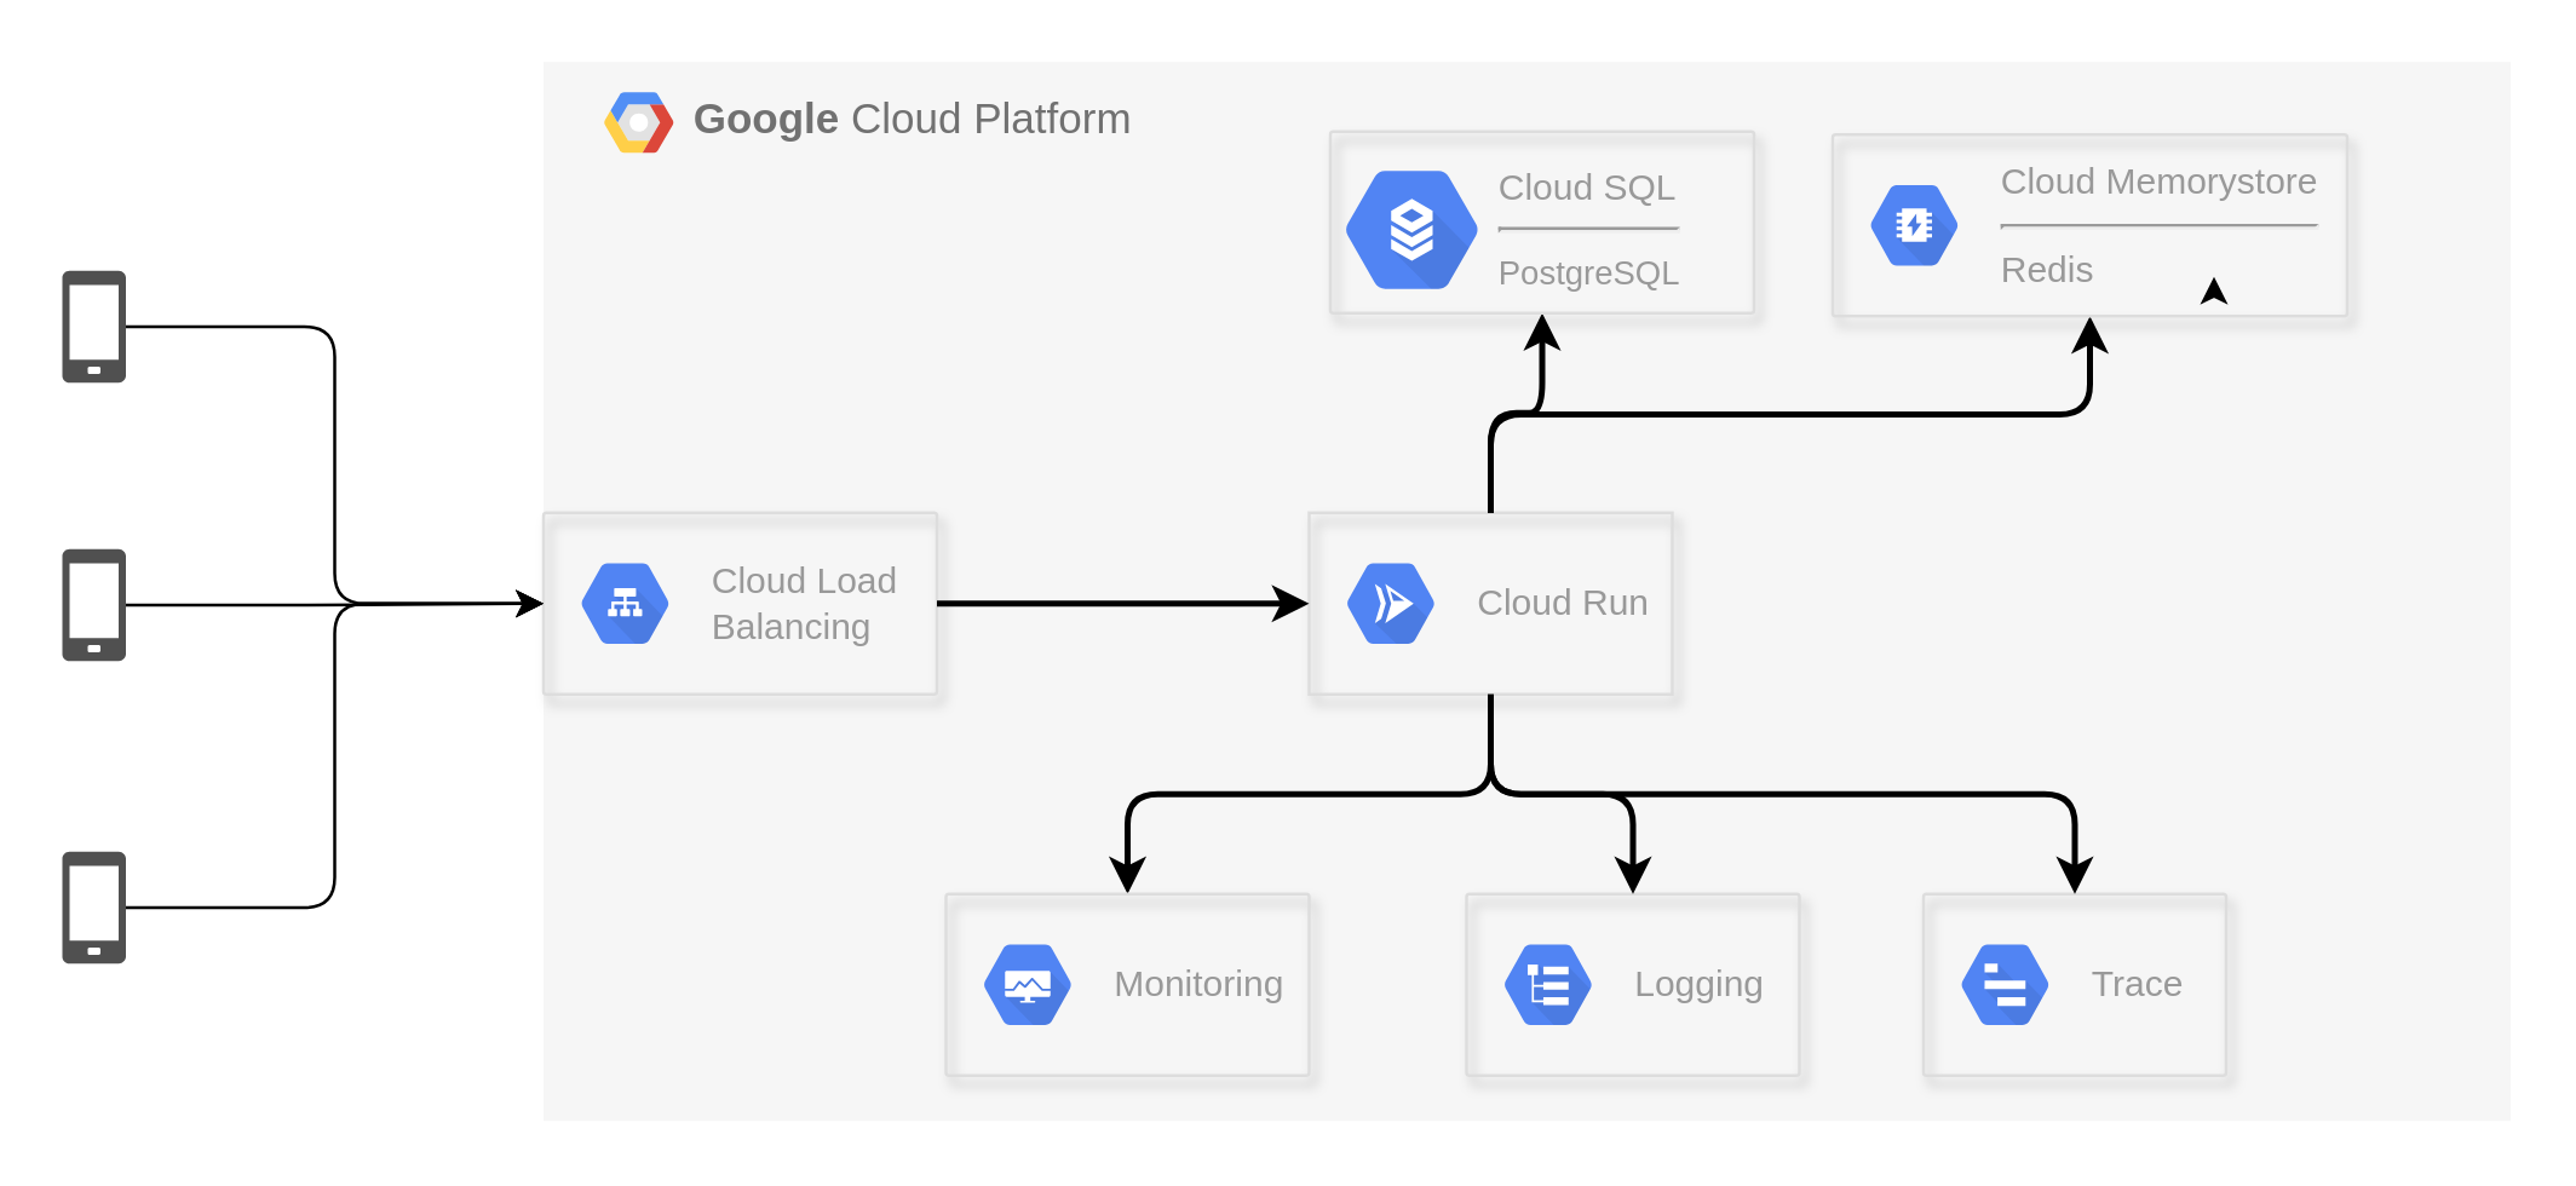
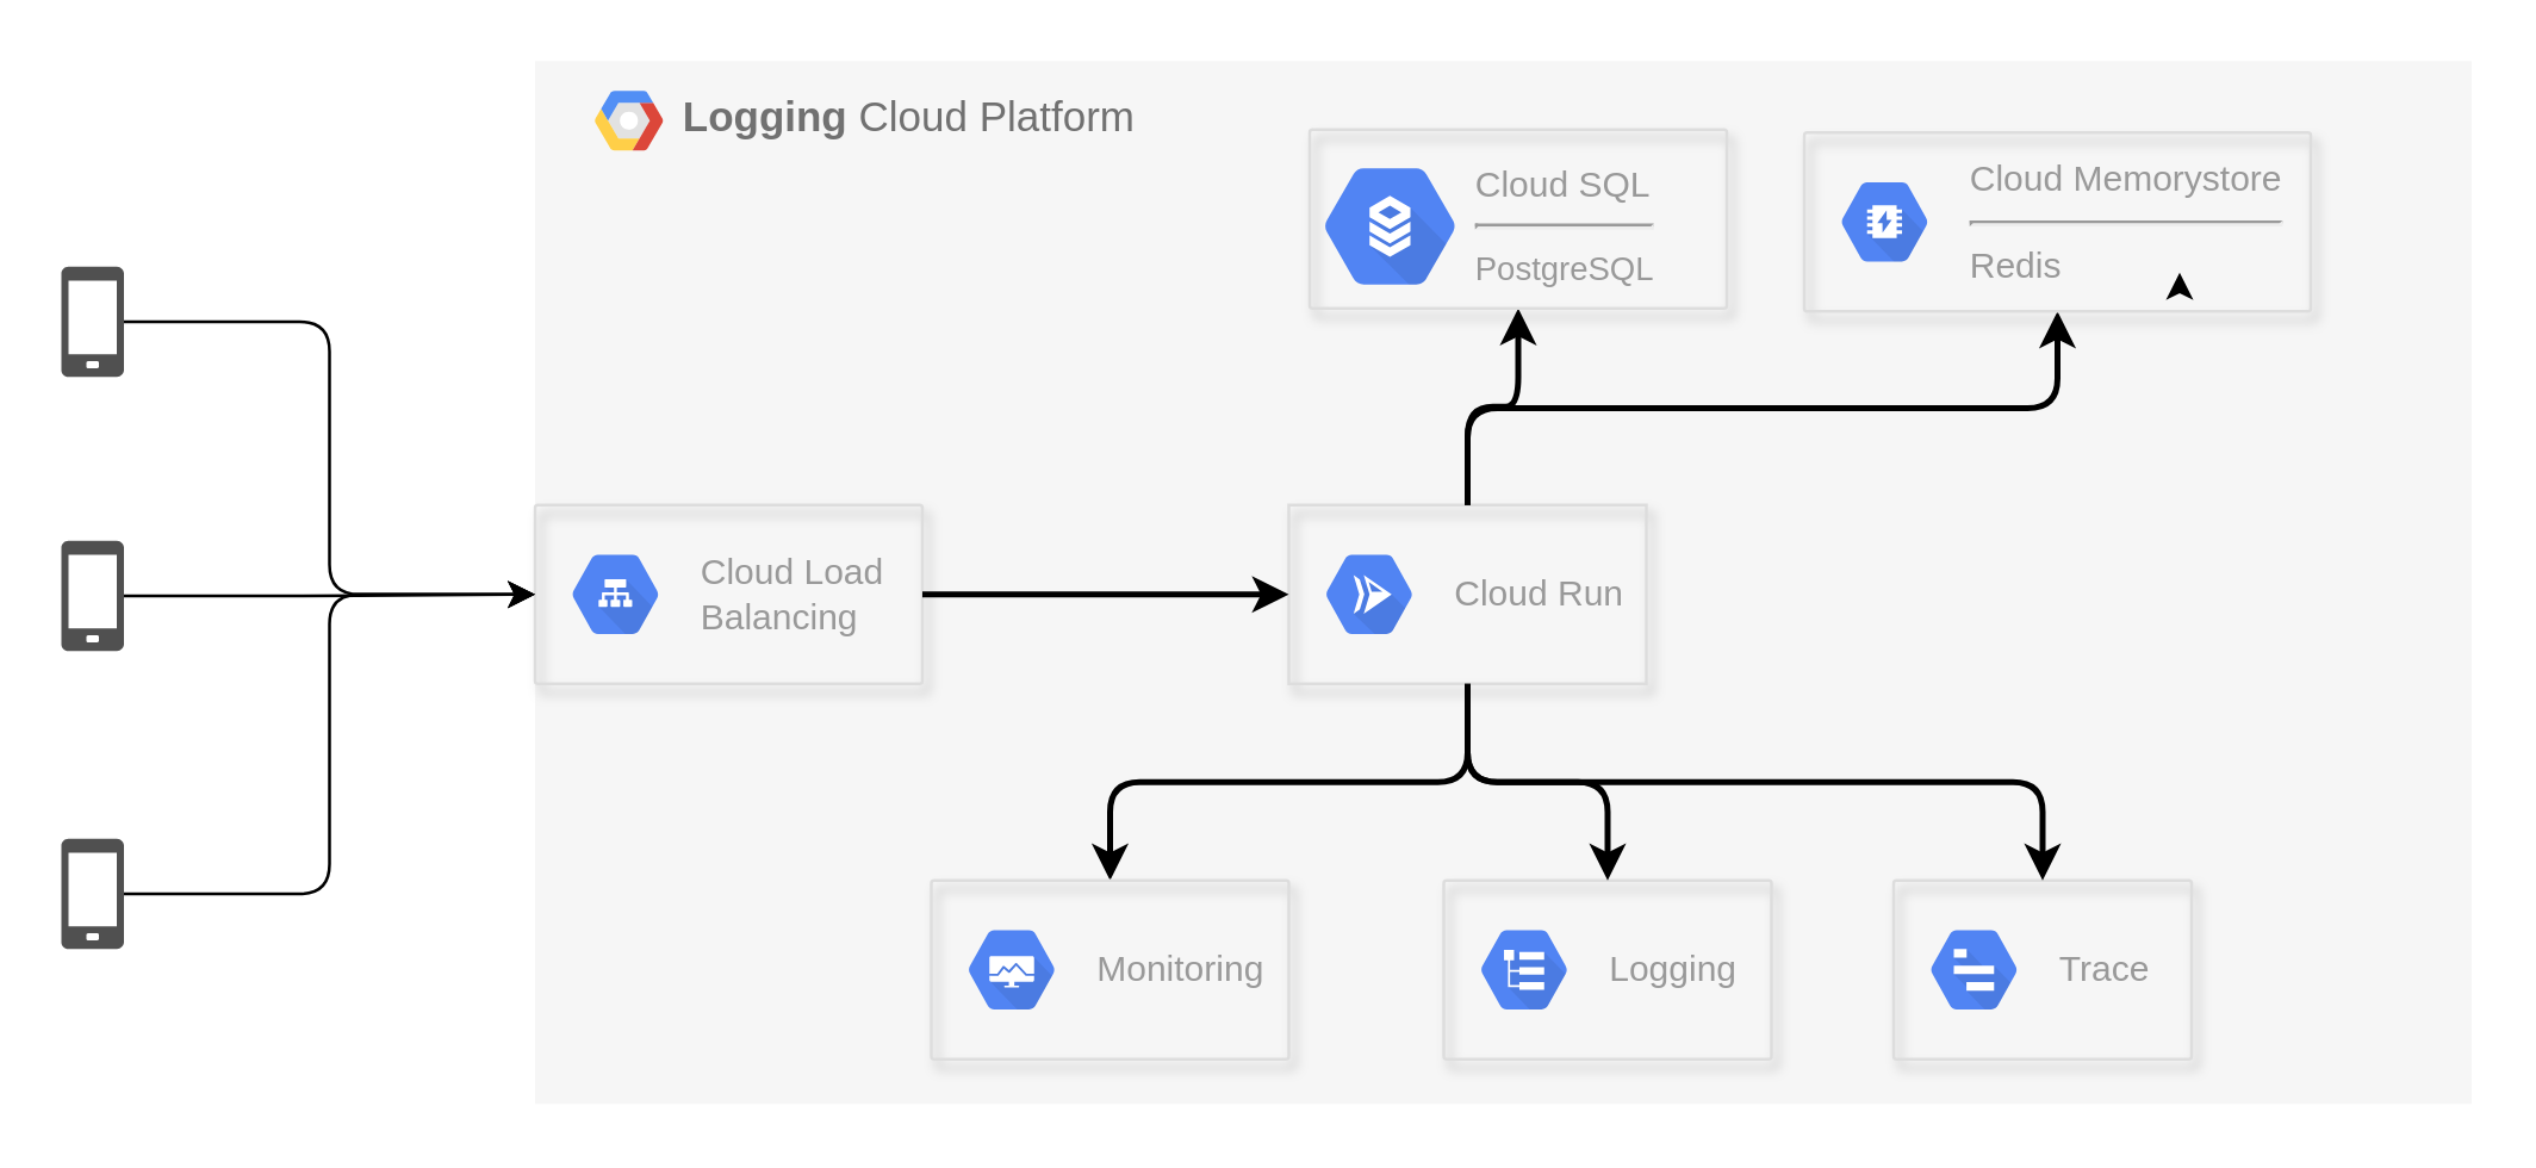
  <mxCell id="0" />
  <mxCell id="1" parent="0" />
- <mxCell id="2" value="&lt;b&gt;Google &lt;/b&gt;Cloud Platform" style="fillColor=#F6F6F6;strokeColor=none;shadow=0;gradientColor=none;fontSize=14;align=left;spacing=10;fontColor=#717171;9E9E9E;verticalAlign=top;spacingTop=-4;fontStyle=0;spacingLeft=40;html=1;" parent="1" vertex="1"><mxGeometry x="179" y="20" width="650" height="350" as="geometry" /></mxCell>
+ <mxCell id="2" value="&lt;b&gt;Logging &lt;/b&gt;Cloud Platform" style="fillColor=#F6F6F6;strokeColor=none;shadow=0;gradientColor=none;fontSize=14;align=left;spacing=10;fontColor=#717171;9E9E9E;verticalAlign=top;spacingTop=-4;fontStyle=0;spacingLeft=40;html=1;" parent="1" vertex="1"><mxGeometry x="179" y="20" width="650" height="350" as="geometry" /></mxCell>
  <mxCell id="3" value="" style="shape=mxgraph.gcp2.google_cloud_platform;fillColor=#F6F6F6;strokeColor=none;shadow=0;gradientColor=none;" parent="2" vertex="1"><mxGeometry width="23" height="20" relative="1" as="geometry"><mxPoint x="20" y="10" as="offset" /></mxGeometry></mxCell>
  <mxCell id="4" style="edgeStyle=orthogonalEdgeStyle;html=1;entryX=0.5;entryY=0;entryDx=0;entryDy=0;strokeWidth=2;strokeColor=#000000;exitX=0.5;exitY=1;exitDx=0;exitDy=0;" parent="2" source="5" target="9" edge="1"><mxGeometry relative="1" as="geometry" /></mxCell>
  <mxCell id="5" value="" style="strokeColor=#dddddd;shadow=1;strokeWidth=1;rounded=0;absoluteArcSize=1;arcSize=2;fillColor=none;" parent="2" vertex="1"><mxGeometry x="253" y="149" width="120" height="60" as="geometry" /></mxCell>
  <mxCell id="6" value="Cloud Run" style="dashed=0;connectable=0;html=1;fillColor=#5184F3;strokeColor=none;shape=mxgraph.gcp2.hexIcon;prIcon=cloud_run;part=1;labelPosition=right;verticalLabelPosition=middle;align=left;verticalAlign=middle;spacingLeft=5;fontColor=#999999;fontSize=12;rounded=0;" parent="5" vertex="1"><mxGeometry y="0.5" width="44" height="39" relative="1" as="geometry"><mxPoint x="5" y="-19.5" as="offset" /></mxGeometry></mxCell>
  <mxCell id="7" value="" style="strokeColor=#dddddd;shadow=1;strokeWidth=1;rounded=1;absoluteArcSize=1;arcSize=2;fillColor=none;" parent="2" vertex="1"><mxGeometry y="149" width="130" height="60" as="geometry" /></mxCell>
  <mxCell id="8" value="Cloud Load&#10;Balancing" style="sketch=0;dashed=0;connectable=0;html=1;fillColor=#5184F3;strokeColor=none;shape=mxgraph.gcp2.hexIcon;prIcon=cloud_load_balancing;part=1;labelPosition=right;verticalLabelPosition=middle;align=left;verticalAlign=middle;spacingLeft=5;fontColor=#999999;fontSize=12;" parent="7" vertex="1"><mxGeometry y="0.5" width="44" height="39" relative="1" as="geometry"><mxPoint x="5" y="-19.5" as="offset" /></mxGeometry></mxCell>
  <mxCell id="9" value="" style="strokeColor=#dddddd;shadow=1;strokeWidth=1;rounded=1;absoluteArcSize=1;arcSize=2;fillColor=none;" parent="2" vertex="1"><mxGeometry x="133" y="275" width="120" height="60" as="geometry" /></mxCell>
  <mxCell id="10" value="Monitoring" style="sketch=0;dashed=0;connectable=0;html=1;fillColor=#5184F3;strokeColor=none;shape=mxgraph.gcp2.hexIcon;prIcon=cloud_deployment_manager;part=1;labelPosition=right;verticalLabelPosition=middle;align=left;verticalAlign=middle;spacingLeft=5;fontColor=#999999;fontSize=12;" parent="9" vertex="1"><mxGeometry y="0.5" width="44" height="39" relative="1" as="geometry"><mxPoint x="5" y="-19.5" as="offset" /></mxGeometry></mxCell>
  <mxCell id="11" value="" style="strokeColor=#dddddd;shadow=1;strokeWidth=1;rounded=1;absoluteArcSize=1;arcSize=2;fillColor=none;" parent="2" vertex="1"><mxGeometry x="305" y="275" width="110" height="60" as="geometry" /></mxCell>
  <mxCell id="12" value="Logging" style="sketch=0;dashed=0;connectable=0;html=1;fillColor=#5184F3;strokeColor=none;shape=mxgraph.gcp2.hexIcon;prIcon=logging;part=1;labelPosition=right;verticalLabelPosition=middle;align=left;verticalAlign=middle;spacingLeft=5;fontColor=#999999;fontSize=12;" parent="11" vertex="1"><mxGeometry y="0.5" width="44" height="39" relative="1" as="geometry"><mxPoint x="5" y="-19.5" as="offset" /></mxGeometry></mxCell>
  <mxCell id="13" value="" style="strokeColor=#dddddd;shadow=1;strokeWidth=1;rounded=1;absoluteArcSize=1;arcSize=2;fillColor=none;" parent="2" vertex="1"><mxGeometry x="456" y="275" width="100" height="60" as="geometry" /></mxCell>
  <mxCell id="14" value="Trace" style="sketch=0;dashed=0;connectable=0;html=1;fillColor=#5184F3;strokeColor=none;shape=mxgraph.gcp2.hexIcon;prIcon=trace;part=1;labelPosition=right;verticalLabelPosition=middle;align=left;verticalAlign=middle;spacingLeft=5;fontColor=#999999;fontSize=12;" parent="13" vertex="1"><mxGeometry y="0.5" width="44" height="39" relative="1" as="geometry"><mxPoint x="5" y="-19.5" as="offset" /></mxGeometry></mxCell>
  <mxCell id="15" style="edgeStyle=orthogonalEdgeStyle;html=1;strokeWidth=2;strokeColor=#000000;exitX=0.5;exitY=1;exitDx=0;exitDy=0;" parent="2" source="5" target="11" edge="1"><mxGeometry relative="1" as="geometry"><mxPoint x="323" y="219" as="sourcePoint" /><mxPoint x="211" y="292" as="targetPoint" /></mxGeometry></mxCell>
  <mxCell id="16" style="edgeStyle=orthogonalEdgeStyle;html=1;strokeWidth=2;strokeColor=#000000;exitX=0.5;exitY=1;exitDx=0;exitDy=0;" parent="2" source="5" target="13" edge="1"><mxGeometry relative="1" as="geometry"><mxPoint x="333" y="229" as="sourcePoint" /><mxPoint x="221" y="302" as="targetPoint" /></mxGeometry></mxCell>
  <mxCell id="17" style="edgeStyle=orthogonalEdgeStyle;html=1;strokeWidth=2;strokeColor=#000000;exitX=0.5;exitY=0;exitDx=0;exitDy=0;entryX=0.5;entryY=1;entryDx=0;entryDy=0;endArrow=classic;endFill=1;" parent="2" source="5" target="20" edge="1"><mxGeometry relative="1" as="geometry"><mxPoint x="323" y="219" as="sourcePoint" /><mxPoint x="339" y="79" as="targetPoint" /></mxGeometry></mxCell>
  <mxCell id="18" style="edgeStyle=orthogonalEdgeStyle;html=1;strokeWidth=2;strokeColor=#000000;exitX=0.5;exitY=0;exitDx=0;exitDy=0;entryX=0.5;entryY=1;entryDx=0;entryDy=0;endArrow=classic;endFill=1;" parent="2" source="5" target="23" edge="1"><mxGeometry relative="1" as="geometry"><mxPoint x="323" y="159" as="sourcePoint" /><mxPoint x="517" y="77" as="targetPoint" /></mxGeometry></mxCell>
  <mxCell id="19" style="edgeStyle=orthogonalEdgeStyle;html=1;strokeWidth=2;strokeColor=#000000;exitX=1;exitY=0.5;exitDx=0;exitDy=0;entryX=0;entryY=0.5;entryDx=0;entryDy=0;endArrow=classic;endFill=1;" parent="2" source="7" target="5" edge="1"><mxGeometry relative="1" as="geometry"><mxPoint x="764" y="279" as="sourcePoint" /><mxPoint x="790" y="209" as="targetPoint" /></mxGeometry></mxCell>
  <mxCell id="20" value="" style="strokeColor=#dddddd;shadow=1;strokeWidth=1;rounded=1;absoluteArcSize=1;arcSize=2;fillColor=none;" vertex="1" parent="2"><mxGeometry x="260" y="23" width="140" height="60" as="geometry" /></mxCell>
  <mxCell id="21" value="Cloud SQL&lt;hr&gt;&lt;span style=&quot;font-size: 11px&quot;&gt;PostgreSQL&lt;/span&gt;" style="sketch=0;dashed=0;connectable=0;html=1;fillColor=#5184F3;strokeColor=none;shape=mxgraph.gcp2.cloud_sql;part=1;labelPosition=right;verticalLabelPosition=middle;align=left;verticalAlign=top;spacingLeft=5;fontColor=#999999;fontSize=12;spacingTop=-8;" vertex="1" parent="20"><mxGeometry width="44" height="39" relative="1" as="geometry"><mxPoint x="5" y="13" as="offset" /></mxGeometry></mxCell>
  <mxCell id="22" style="edgeStyle=none;html=1;exitX=0.75;exitY=1;exitDx=0;exitDy=0;entryX=0.75;entryY=0.9;entryDx=0;entryDy=0;entryPerimeter=0;" edge="1" parent="2"><mxGeometry relative="1" as="geometry"><mxPoint x="552" y="77" as="sourcePoint" /><mxPoint x="552" y="71" as="targetPoint" /></mxGeometry></mxCell>
  <mxCell id="23" value="" style="strokeColor=#dddddd;shadow=1;strokeWidth=1;rounded=1;absoluteArcSize=1;arcSize=2;fillColor=none;" vertex="1" parent="2"><mxGeometry x="426" y="24" width="170" height="60" as="geometry" /></mxCell>
  <mxCell id="24" value="Cloud Memorystore&lt;br&gt;&lt;hr&gt;Redis" style="sketch=0;dashed=0;connectable=0;html=1;fillColor=#5184F3;strokeColor=none;shape=mxgraph.gcp2.hexIcon;prIcon=cloud_memorystore;part=1;labelPosition=right;verticalLabelPosition=middle;align=left;verticalAlign=middle;spacingLeft=5;fontColor=#999999;fontSize=12;" vertex="1" parent="23"><mxGeometry y="0.5" width="44" height="39" relative="1" as="geometry"><mxPoint x="5" y="-19.5" as="offset" /></mxGeometry></mxCell>
  <mxCell id="25" style="edgeStyle=orthogonalEdgeStyle;html=1;entryX=0;entryY=0.5;entryDx=0;entryDy=0;endArrow=classic;endFill=1;strokeColor=#000000;strokeWidth=1;" parent="1" source="26" target="7" edge="1"><mxGeometry relative="1" as="geometry" /></mxCell>
  <mxCell id="26" value="" style="sketch=0;pointerEvents=1;shadow=0;dashed=0;html=1;strokeColor=none;fillColor=#505050;labelPosition=center;verticalLabelPosition=bottom;verticalAlign=top;outlineConnect=0;align=center;shape=mxgraph.office.devices.cell_phone_generic;" parent="1" vertex="1"><mxGeometry x="20" y="89" width="21" height="37" as="geometry" /></mxCell>
  <mxCell id="27" style="edgeStyle=orthogonalEdgeStyle;html=1;entryX=0;entryY=0.5;entryDx=0;entryDy=0;endArrow=classic;endFill=1;strokeColor=#000000;strokeWidth=1;" parent="1" source="28" target="7" edge="1"><mxGeometry relative="1" as="geometry" /></mxCell>
  <mxCell id="28" value="" style="sketch=0;pointerEvents=1;shadow=0;dashed=0;html=1;strokeColor=none;fillColor=#505050;labelPosition=center;verticalLabelPosition=bottom;verticalAlign=top;outlineConnect=0;align=center;shape=mxgraph.office.devices.cell_phone_generic;" parent="1" vertex="1"><mxGeometry x="20" y="181" width="21" height="37" as="geometry" /></mxCell>
  <mxCell id="29" style="edgeStyle=orthogonalEdgeStyle;html=1;entryX=0;entryY=0.5;entryDx=0;entryDy=0;endArrow=classic;endFill=1;strokeColor=#000000;strokeWidth=1;" parent="1" source="30" target="7" edge="1"><mxGeometry relative="1" as="geometry" /></mxCell>
  <mxCell id="30" value="" style="sketch=0;pointerEvents=1;shadow=0;dashed=0;html=1;strokeColor=none;fillColor=#505050;labelPosition=center;verticalLabelPosition=bottom;verticalAlign=top;outlineConnect=0;align=center;shape=mxgraph.office.devices.cell_phone_generic;" parent="1" vertex="1"><mxGeometry x="20" y="281" width="21" height="37" as="geometry" /></mxCell>
